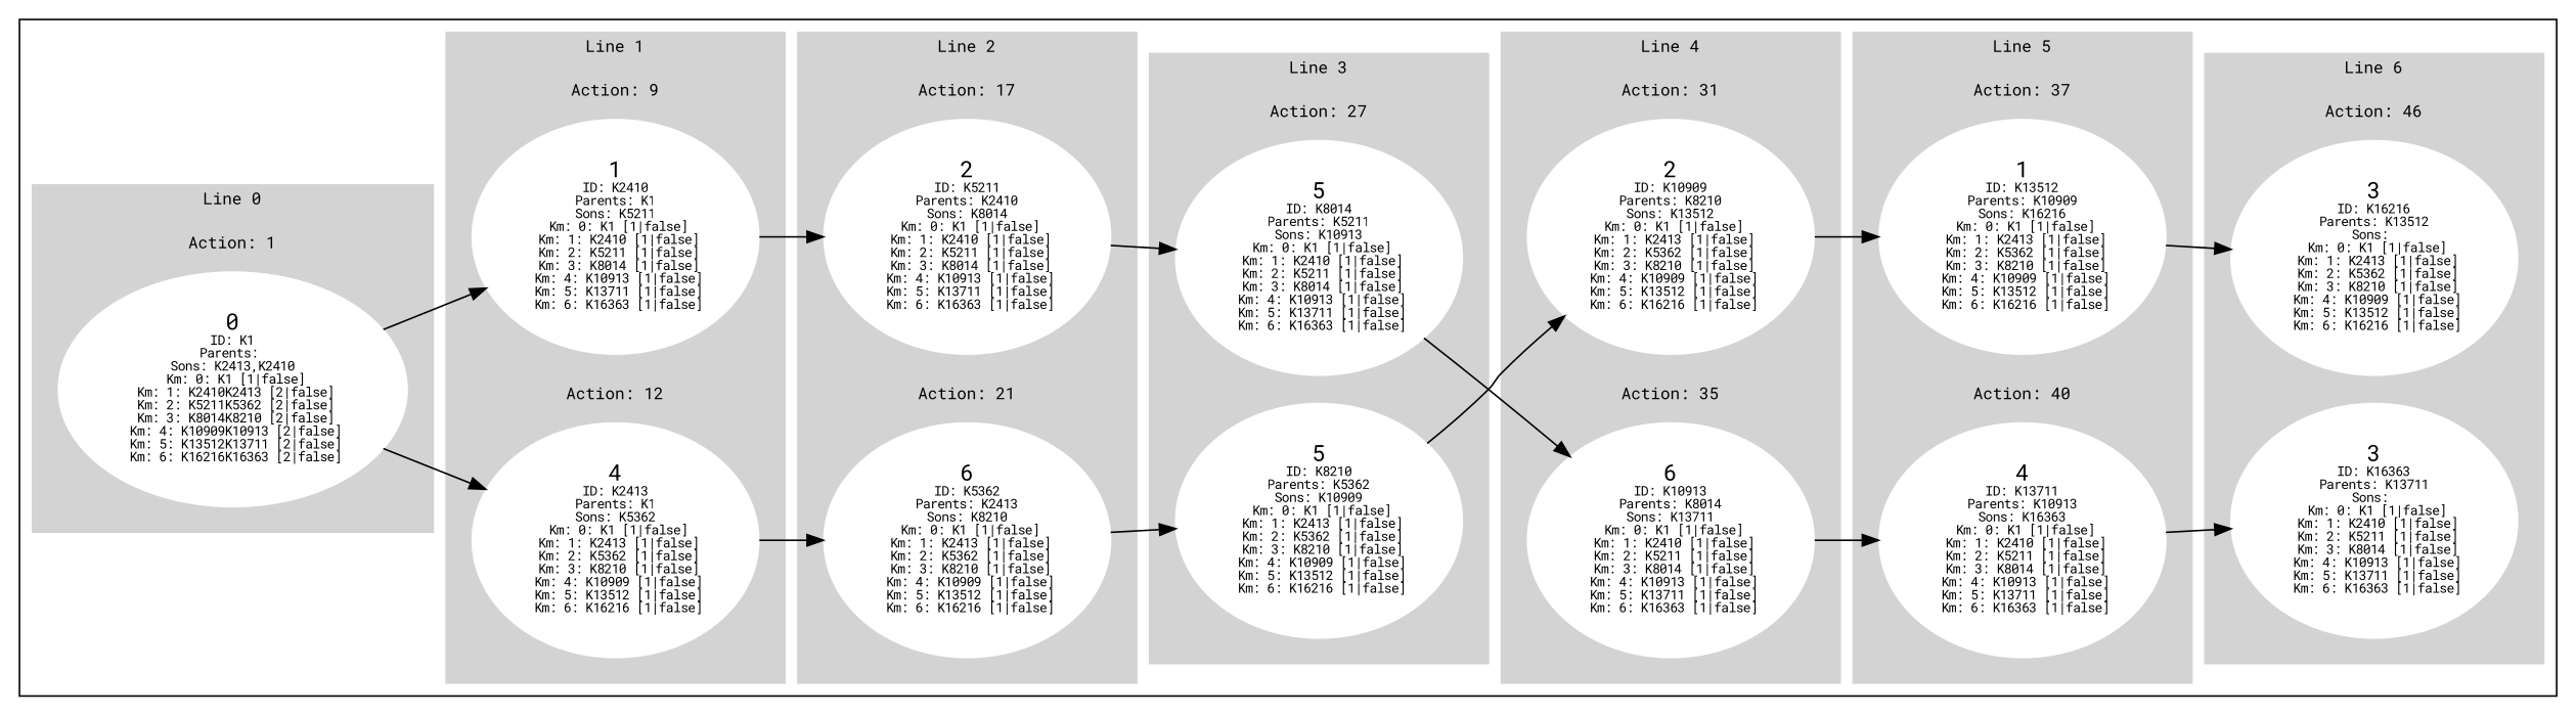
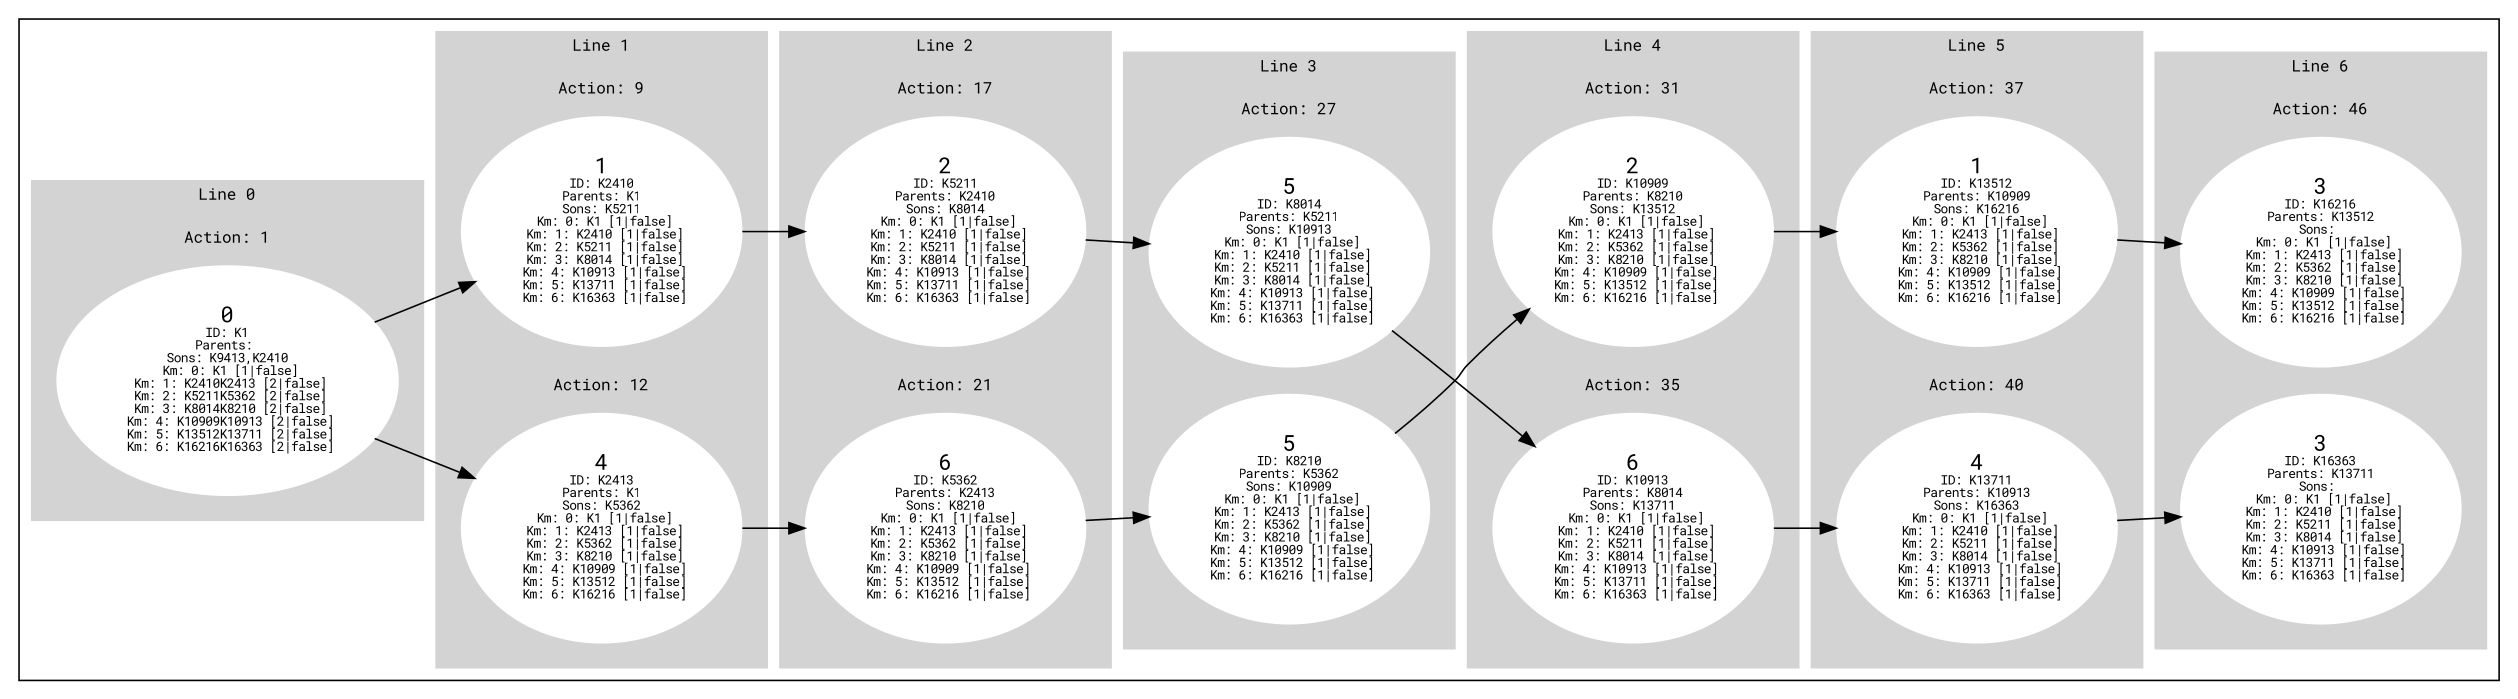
  digraph {
    rankdir=LR
    fontname="Roboto Mono"
    node [color=white style=filled fontname="Roboto Mono"]
    edge [fontname="Roboto Mono"]
-   n1 [label=<0<BR /><FONT POINT-SIZE="8">ID: K1</FONT><BR /><FONT POINT-SIZE="8">Parents: </FONT><BR /><FONT POINT-SIZE="8">Sons: K2413,K2410</FONT><BR /><FONT POINT-SIZE="8"> Km: 0: K1 [1|false]</FONT><BR /><FONT POINT-SIZE="8"> Km: 1: K2410K2413 [2|false]</FONT><BR /><FONT POINT-SIZE="8"> Km: 2: K5211K5362 [2|false]</FONT><BR /><FONT POINT-SIZE="8"> Km: 3: K8014K8210 [2|false]</FONT><BR /><FONT POINT-SIZE="8"> Km: 4: K10909K10913 [2|false]</FONT><BR /><FONT POINT-SIZE="8"> Km: 5: K13512K13711 [2|false]</FONT><BR /><FONT POINT-SIZE="8"> Km: 6: K16216K16363 [2|false]</FONT>>]
+   n1 [label=<0<BR /><FONT POINT-SIZE="8">ID: K1</FONT><BR /><FONT POINT-SIZE="8">Parents: </FONT><BR /><FONT POINT-SIZE="8">Sons: K9413,K2410</FONT><BR /><FONT POINT-SIZE="8"> Km: 0: K1 [1|false]</FONT><BR /><FONT POINT-SIZE="8"> Km: 1: K2410K2413 [2|false]</FONT><BR /><FONT POINT-SIZE="8"> Km: 2: K5211K5362 [2|false]</FONT><BR /><FONT POINT-SIZE="8"> Km: 3: K8014K8210 [2|false]</FONT><BR /><FONT POINT-SIZE="8"> Km: 4: K10909K10913 [2|false]</FONT><BR /><FONT POINT-SIZE="8"> Km: 5: K13512K13711 [2|false]</FONT><BR /><FONT POINT-SIZE="8"> Km: 6: K16216K16363 [2|false]</FONT>>]
    n2 [label=<2<BR /><FONT POINT-SIZE="8">ID: K10909</FONT><BR /><FONT POINT-SIZE="8">Parents: K8210</FONT><BR /><FONT POINT-SIZE="8">Sons: K13512</FONT><BR /><FONT POINT-SIZE="8"> Km: 0: K1 [1|false]</FONT><BR /><FONT POINT-SIZE="8"> Km: 1: K2413 [1|false]</FONT><BR /><FONT POINT-SIZE="8"> Km: 2: K5362 [1|false]</FONT><BR /><FONT POINT-SIZE="8"> Km: 3: K8210 [1|false]</FONT><BR /><FONT POINT-SIZE="8"> Km: 4: K10909 [1|false]</FONT><BR /><FONT POINT-SIZE="8"> Km: 5: K13512 [1|false]</FONT><BR /><FONT POINT-SIZE="8"> Km: 6: K16216 [1|false]</FONT>>]
    n3 [label=<6<BR /><FONT POINT-SIZE="8">ID: K10913</FONT><BR /><FONT POINT-SIZE="8">Parents: K8014</FONT><BR /><FONT POINT-SIZE="8">Sons: K13711</FONT><BR /><FONT POINT-SIZE="8"> Km: 0: K1 [1|false]</FONT><BR /><FONT POINT-SIZE="8"> Km: 1: K2410 [1|false]</FONT><BR /><FONT POINT-SIZE="8"> Km: 2: K5211 [1|false]</FONT><BR /><FONT POINT-SIZE="8"> Km: 3: K8014 [1|false]</FONT><BR /><FONT POINT-SIZE="8"> Km: 4: K10913 [1|false]</FONT><BR /><FONT POINT-SIZE="8"> Km: 5: K13711 [1|false]</FONT><BR /><FONT POINT-SIZE="8"> Km: 6: K16363 [1|false]</FONT>>]
    n4 [label=<2<BR /><FONT POINT-SIZE="8">ID: K5211</FONT><BR /><FONT POINT-SIZE="8">Parents: K2410</FONT><BR /><FONT POINT-SIZE="8">Sons: K8014</FONT><BR /><FONT POINT-SIZE="8"> Km: 0: K1 [1|false]</FONT><BR /><FONT POINT-SIZE="8"> Km: 1: K2410 [1|false]</FONT><BR /><FONT POINT-SIZE="8"> Km: 2: K5211 [1|false]</FONT><BR /><FONT POINT-SIZE="8"> Km: 3: K8014 [1|false]</FONT><BR /><FONT POINT-SIZE="8"> Km: 4: K10913 [1|false]</FONT><BR /><FONT POINT-SIZE="8"> Km: 5: K13711 [1|false]</FONT><BR /><FONT POINT-SIZE="8"> Km: 6: K16363 [1|false]</FONT>>]
    n5 [label=<6<BR /><FONT POINT-SIZE="8">ID: K5362</FONT><BR /><FONT POINT-SIZE="8">Parents: K2413</FONT><BR /><FONT POINT-SIZE="8">Sons: K8210</FONT><BR /><FONT POINT-SIZE="8"> Km: 0: K1 [1|false]</FONT><BR /><FONT POINT-SIZE="8"> Km: 1: K2413 [1|false]</FONT><BR /><FONT POINT-SIZE="8"> Km: 2: K5362 [1|false]</FONT><BR /><FONT POINT-SIZE="8"> Km: 3: K8210 [1|false]</FONT><BR /><FONT POINT-SIZE="8"> Km: 4: K10909 [1|false]</FONT><BR /><FONT POINT-SIZE="8"> Km: 5: K13512 [1|false]</FONT><BR /><FONT POINT-SIZE="8"> Km: 6: K16216 [1|false]</FONT>>]
    n6 [label=<5<BR /><FONT POINT-SIZE="8">ID: K8014</FONT><BR /><FONT POINT-SIZE="8">Parents: K5211</FONT><BR /><FONT POINT-SIZE="8">Sons: K10913</FONT><BR /><FONT POINT-SIZE="8"> Km: 0: K1 [1|false]</FONT><BR /><FONT POINT-SIZE="8"> Km: 1: K2410 [1|false]</FONT><BR /><FONT POINT-SIZE="8"> Km: 2: K5211 [1|false]</FONT><BR /><FONT POINT-SIZE="8"> Km: 3: K8014 [1|false]</FONT><BR /><FONT POINT-SIZE="8"> Km: 4: K10913 [1|false]</FONT><BR /><FONT POINT-SIZE="8"> Km: 5: K13711 [1|false]</FONT><BR /><FONT POINT-SIZE="8"> Km: 6: K16363 [1|false]</FONT>>]
    n7 [label=<5<BR /><FONT POINT-SIZE="8">ID: K8210</FONT><BR /><FONT POINT-SIZE="8">Parents: K5362</FONT><BR /><FONT POINT-SIZE="8">Sons: K10909</FONT><BR /><FONT POINT-SIZE="8"> Km: 0: K1 [1|false]</FONT><BR /><FONT POINT-SIZE="8"> Km: 1: K2413 [1|false]</FONT><BR /><FONT POINT-SIZE="8"> Km: 2: K5362 [1|false]</FONT><BR /><FONT POINT-SIZE="8"> Km: 3: K8210 [1|false]</FONT><BR /><FONT POINT-SIZE="8"> Km: 4: K10909 [1|false]</FONT><BR /><FONT POINT-SIZE="8"> Km: 5: K13512 [1|false]</FONT><BR /><FONT POINT-SIZE="8"> Km: 6: K16216 [1|false]</FONT>>]
    n8 [label=<4<BR /><FONT POINT-SIZE="8">ID: K13711</FONT><BR /><FONT POINT-SIZE="8">Parents: K10913</FONT><BR /><FONT POINT-SIZE="8">Sons: K16363</FONT><BR /><FONT POINT-SIZE="8"> Km: 0: K1 [1|false]</FONT><BR /><FONT POINT-SIZE="8"> Km: 1: K2410 [1|false]</FONT><BR /><FONT POINT-SIZE="8"> Km: 2: K5211 [1|false]</FONT><BR /><FONT POINT-SIZE="8"> Km: 3: K8014 [1|false]</FONT><BR /><FONT POINT-SIZE="8"> Km: 4: K10913 [1|false]</FONT><BR /><FONT POINT-SIZE="8"> Km: 5: K13711 [1|false]</FONT><BR /><FONT POINT-SIZE="8"> Km: 6: K16363 [1|false]</FONT>>]
    n9 [label=<1<BR /><FONT POINT-SIZE="8">ID: K13512</FONT><BR /><FONT POINT-SIZE="8">Parents: K10909</FONT><BR /><FONT POINT-SIZE="8">Sons: K16216</FONT><BR /><FONT POINT-SIZE="8"> Km: 0: K1 [1|false]</FONT><BR /><FONT POINT-SIZE="8"> Km: 1: K2413 [1|false]</FONT><BR /><FONT POINT-SIZE="8"> Km: 2: K5362 [1|false]</FONT><BR /><FONT POINT-SIZE="8"> Km: 3: K8210 [1|false]</FONT><BR /><FONT POINT-SIZE="8"> Km: 4: K10909 [1|false]</FONT><BR /><FONT POINT-SIZE="8"> Km: 5: K13512 [1|false]</FONT><BR /><FONT POINT-SIZE="8"> Km: 6: K16216 [1|false]</FONT>>]
    n10 [label=<3<BR /><FONT POINT-SIZE="8">ID: K16216</FONT><BR /><FONT POINT-SIZE="8">Parents: K13512</FONT><BR /><FONT POINT-SIZE="8">Sons: </FONT><BR /><FONT POINT-SIZE="8"> Km: 0: K1 [1|false]</FONT><BR /><FONT POINT-SIZE="8"> Km: 1: K2413 [1|false]</FONT><BR /><FONT POINT-SIZE="8"> Km: 2: K5362 [1|false]</FONT><BR /><FONT POINT-SIZE="8"> Km: 3: K8210 [1|false]</FONT><BR /><FONT POINT-SIZE="8"> Km: 4: K10909 [1|false]</FONT><BR /><FONT POINT-SIZE="8"> Km: 5: K13512 [1|false]</FONT><BR /><FONT POINT-SIZE="8"> Km: 6: K16216 [1|false]</FONT>>]
    n11 [label=<3<BR /><FONT POINT-SIZE="8">ID: K16363</FONT><BR /><FONT POINT-SIZE="8">Parents: K13711</FONT><BR /><FONT POINT-SIZE="8">Sons: </FONT><BR /><FONT POINT-SIZE="8"> Km: 0: K1 [1|false]</FONT><BR /><FONT POINT-SIZE="8"> Km: 1: K2410 [1|false]</FONT><BR /><FONT POINT-SIZE="8"> Km: 2: K5211 [1|false]</FONT><BR /><FONT POINT-SIZE="8"> Km: 3: K8014 [1|false]</FONT><BR /><FONT POINT-SIZE="8"> Km: 4: K10913 [1|false]</FONT><BR /><FONT POINT-SIZE="8"> Km: 5: K13711 [1|false]</FONT><BR /><FONT POINT-SIZE="8"> Km: 6: K16363 [1|false]</FONT>>]
    n12 [label=<4<BR /><FONT POINT-SIZE="8">ID: K2413</FONT><BR /><FONT POINT-SIZE="8">Parents: K1</FONT><BR /><FONT POINT-SIZE="8">Sons: K5362</FONT><BR /><FONT POINT-SIZE="8"> Km: 0: K1 [1|false]</FONT><BR /><FONT POINT-SIZE="8"> Km: 1: K2413 [1|false]</FONT><BR /><FONT POINT-SIZE="8"> Km: 2: K5362 [1|false]</FONT><BR /><FONT POINT-SIZE="8"> Km: 3: K8210 [1|false]</FONT><BR /><FONT POINT-SIZE="8"> Km: 4: K10909 [1|false]</FONT><BR /><FONT POINT-SIZE="8"> Km: 5: K13512 [1|false]</FONT><BR /><FONT POINT-SIZE="8"> Km: 6: K16216 [1|false]</FONT>>]
    n13 [label=<1<BR /><FONT POINT-SIZE="8">ID: K2410</FONT><BR /><FONT POINT-SIZE="8">Parents: K1</FONT><BR /><FONT POINT-SIZE="8">Sons: K5211</FONT><BR /><FONT POINT-SIZE="8"> Km: 0: K1 [1|false]</FONT><BR /><FONT POINT-SIZE="8"> Km: 1: K2410 [1|false]</FONT><BR /><FONT POINT-SIZE="8"> Km: 2: K5211 [1|false]</FONT><BR /><FONT POINT-SIZE="8"> Km: 3: K8014 [1|false]</FONT><BR /><FONT POINT-SIZE="8"> Km: 4: K10913 [1|false]</FONT><BR /><FONT POINT-SIZE="8"> Km: 5: K13711 [1|false]</FONT><BR /><FONT POINT-SIZE="8"> Km: 6: K16363 [1|false]</FONT>>]
    subgraph cluster_1 {
      subgraph cluster_2 {
        color=lightgrey
        fontsize=10
        label="Line 0"
        style=filled
        subgraph cluster_3 {
          color=lightgrey
          fontsize=10
          label="Action: 1"
          style=filled
          n1
        }
      }
      subgraph cluster_4 {
        color=lightgrey
        fontsize=10
        label="Line 4"
        style=filled
        subgraph cluster_5 {
          color=lightgrey
          fontsize=10
          label="Action: 31"
          style=filled
          n2
        }
        subgraph cluster_6 {
          color=lightgrey
          fontsize=10
          label="Action: 35"
          style=filled
          n3
        }
      }
      subgraph cluster_7 {
        color=lightgrey
        fontsize=10
        label="Line 2"
        style=filled
        subgraph cluster_8 {
          color=lightgrey
          fontsize=10
          label="Action: 17"
          style=filled
          n4
        }
        subgraph cluster_9 {
          color=lightgrey
          fontsize=10
          label="Action: 21"
          style=filled
          n5
        }
      }
      subgraph cluster_10 {
        color=lightgrey
        fontsize=10
        label="Line 3"
        style=filled
        subgraph cluster_11 {
          color=lightgrey
          fontsize=10
          label="Action: 27"
          style=filled
          n6
          n7
        }
      }
      subgraph cluster_12 {
        color=lightgrey
        fontsize=10
        label="Line 5"
        style=filled
        subgraph cluster_13 {
          color=lightgrey
          fontsize=10
          label="Action: 40"
          style=filled
          n8
        }
        subgraph cluster_14 {
          color=lightgrey
          fontsize=10
          label="Action: 37"
          style=filled
          n9
        }
      }
      subgraph cluster_15 {
        color=lightgrey
        fontsize=10
        label="Line 6"
        style=filled
        subgraph cluster_16 {
          color=lightgrey
          fontsize=10
          label="Action: 46"
          style=filled
          n10
          n11
        }
      }
      subgraph cluster_17 {
        color=lightgrey
        fontsize=10
        label="Line 1"
        style=filled
        subgraph cluster_18 {
          color=lightgrey
          fontsize=10
          label="Action: 12"
          style=filled
          n12
        }
        subgraph cluster_19 {
          color=lightgrey
          fontsize=10
          label="Action: 9"
          style=filled
          n13
        }
      }
    }
    n1 -> n12
    n1 -> n13
    n2 -> n9
    n3 -> n8
    n4 -> n6
    n5 -> n7
    n6 -> n3
    n7 -> n2
    n8 -> n11
    n9 -> n10
    n12 -> n5
    n13 -> n4
  }
